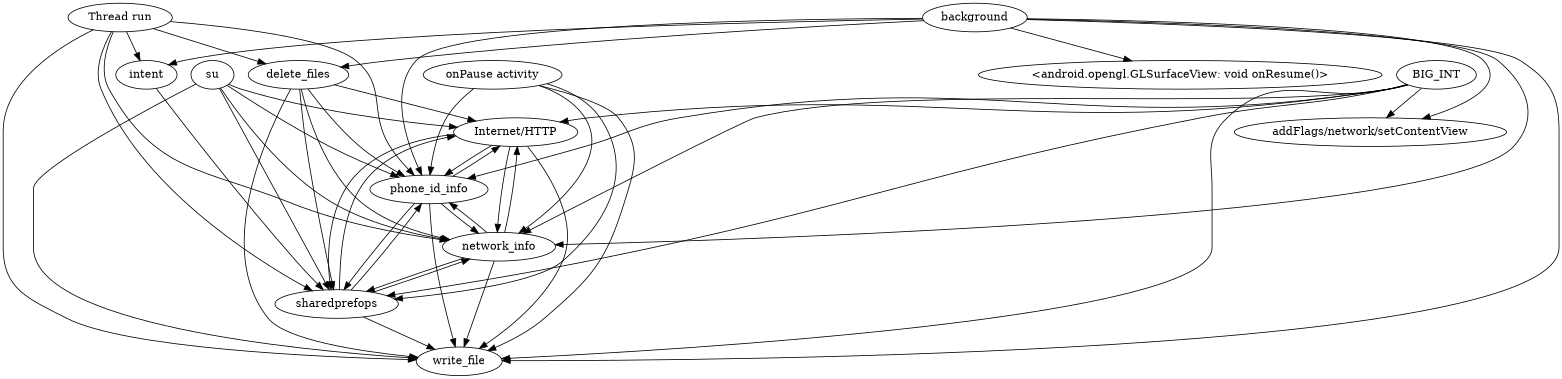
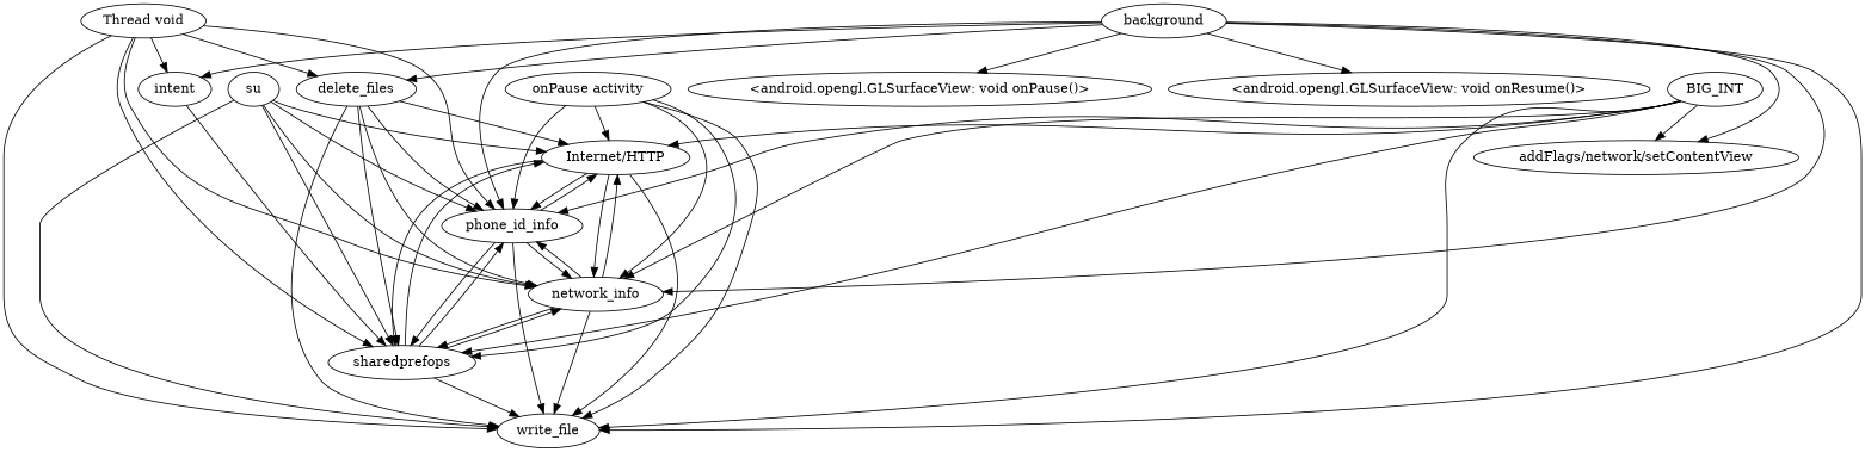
  strict digraph {
    "graph"="{}"
    node [domain=library type=merged]
    edge [deps="DATAFLOW-CALL-DATAFLOW-CALL" type=DEP]
    "Internet/HTTP"
    write_file
    phone_id_info
    sharedprefops
    network_info
    n6 [label="addFlags/network/setContentView"]
    su [type=CONST_STRING]
    intent
+   "<android.opengl.GLSurfaceView: void onPause()>" [type=SENSITIVE_METHOD]
    "<android.opengl.GLSurfaceView: void onResume()>" [type=SENSITIVE_METHOD]
    delete_files
    BIG_INT [type=CONST_INT]
    background [type=entrypoint]
-   "Thread run" [type=entrypoint]
+   "Thread run" [type=entrypoint label="Thread void"]
    n15 [label="onPause activity" type=entrypoint]
    "Internet/HTTP" -> write_file [deps=DATAFLOW]
    "Internet/HTTP" -> phone_id_info
    "Internet/HTTP" -> sharedprefops [deps="DATAFLOW-CALL-DATAFLOW-DATAFLOW-DATAFLOW"]
    "Internet/HTTP" -> network_info [deps="DATAFLOW-CALL-DATAFLOW-CALL-CALL"]
    phone_id_info -> "Internet/HTTP"
    phone_id_info -> write_file [deps="DATAFLOW-CALL-DATAFLOW-CALL-DATAFLOW"]
    phone_id_info -> sharedprefops [deps="DATAFLOW-CALL-DATAFLOW-DATAFLOW-DATAFLOW"]
    phone_id_info -> network_info [deps="DATAFLOW-CALL-CALL"]
    sharedprefops -> "Internet/HTTP" [deps="CALL-DATAFLOW-CALL"]
    sharedprefops -> write_file [deps="CALL-DATAFLOW-CALL-DATAFLOW"]
    sharedprefops -> phone_id_info [deps="CALL-CALL-CALL"]
    sharedprefops -> network_info [deps="CALL-CALL-CALL-CALL"]
    network_info -> "Internet/HTTP"
    network_info -> write_file [deps="DATAFLOW-CALL-DATAFLOW-CALL-DATAFLOW"]
    network_info -> phone_id_info [deps="DATAFLOW-DATAFLOW-CALL"]
    network_info -> sharedprefops [deps="DATAFLOW-CALL-DATAFLOW-DATAFLOW-DATAFLOW"]
    su -> "Internet/HTTP"
    su -> write_file [deps="DATAFLOW-CALL-DATAFLOW-CALL-DATAFLOW"]
    su -> phone_id_info [deps="DATAFLOW-CALL-CALL-CALL"]
    su -> sharedprefops [deps=DATAFLOW]
    su -> network_info [deps="DATAFLOW-CALL-CALL-CALL-CALL"]
    intent -> sharedprefops [deps="FROM_SENSITIVE_PARENT_TO_SENSITIVE_API-CALL-CALL-DATAFLOW-DATAFLOW-DATAFLOW"]
    delete_files -> "Internet/HTTP"
    delete_files -> write_file [deps="DATAFLOW-CALL-DATAFLOW-CALL-DATAFLOW"]
    delete_files -> phone_id_info [deps="DATAFLOW-CALL-DATAFLOW-DATAFLOW-CALL-CALL"]
    delete_files -> sharedprefops [deps="DATAFLOW-CALL-DATAFLOW-DATAFLOW-DATAFLOW"]
    delete_files -> network_info [deps="DATAFLOW-CALL-DATAFLOW-DATAFLOW-CALL-CALL-CALL"]
    BIG_INT -> "Internet/HTTP" [deps=DATAFLOW]
    BIG_INT -> write_file [deps="DATAFLOW-DATAFLOW"]
    BIG_INT -> phone_id_info [deps="DATAFLOW-DATAFLOW-CALL-DATAFLOW-CALL"]
    BIG_INT -> sharedprefops [deps="DATAFLOW-DATAFLOW-CALL-DATAFLOW-DATAFLOW-DATAFLOW"]
    BIG_INT -> network_info [deps="DATAFLOW-DATAFLOW-CALL-DATAFLOW-CALL-CALL"]
    BIG_INT -> n6 [deps=DATAFLOW]
    background -> write_file [deps="FROM_SENSITIVE_PARENT_TO_SENSITIVE_API-CALL-CALL-CALL"]
    background -> phone_id_info [deps="FROM_SENSITIVE_PARENT_TO_SENSITIVE_API-CALL-CALL-DATAFLOW-DATAFLOW-CALL-CALL"]
    background -> network_info [deps="FROM_SENSITIVE_PARENT_TO_SENSITIVE_API-CALL-CALL-DATAFLOW-DATAFLOW-CALL-CALL-CALL"]
    background -> n6 [deps=DOMINATE]
    background -> intent [deps="FROM_SENSITIVE_PARENT_TO_SENSITIVE_API-CALL-CALL"]
+   background -> "<android.opengl.GLSurfaceView: void onPause()>" [deps="FROM_SENSITIVE_PARENT_TO_SENSITIVE_API-CALL"]
    background -> "<android.opengl.GLSurfaceView: void onResume()>" [deps="FROM_SENSITIVE_PARENT_TO_SENSITIVE_API-CALL"]
    background -> delete_files [deps="FROM_SENSITIVE_PARENT_TO_SENSITIVE_API-CALL-CALL-CALL"]
    "Thread run" -> write_file [deps="FROM_SENSITIVE_PARENT_TO_SENSITIVE_API-CALL-CALL"]
    "Thread run" -> phone_id_info [deps="FROM_SENSITIVE_PARENT_TO_SENSITIVE_API-CALL-DATAFLOW-DATAFLOW-CALL-CALL"]
    "Thread run" -> sharedprefops [deps="FROM_SENSITIVE_PARENT_TO_SENSITIVE_API-CALL-CALL"]
    "Thread run" -> network_info [deps="FROM_SENSITIVE_PARENT_TO_SENSITIVE_API-CALL-DATAFLOW-DATAFLOW-CALL-CALL-CALL"]
    "Thread run" -> intent [deps="FROM_SENSITIVE_PARENT_TO_SENSITIVE_API-CALL"]
    "Thread run" -> delete_files [deps="FROM_SENSITIVE_PARENT_TO_SENSITIVE_API-CALL-CALL"]
+   n15 -> "Internet/HTTP" [deps="FROM_SENSITIVE_PARENT_TO_SENSITIVE_API-CALL-DATAFLOW-CALL"]
    n15 -> write_file [deps="FROM_SENSITIVE_PARENT_TO_SENSITIVE_API-CALL-DATAFLOW-CALL-DATAFLOW"]
    n15 -> phone_id_info [deps="FROM_SENSITIVE_PARENT_TO_SENSITIVE_API-CALL-DATAFLOW-DATAFLOW-CALL-CALL"]
    n15 -> sharedprefops [deps="FROM_SENSITIVE_PARENT_TO_SENSITIVE_API-CALL-DATAFLOW-DATAFLOW-DATAFLOW"]
    n15 -> network_info [deps="FROM_SENSITIVE_PARENT_TO_SENSITIVE_API-CALL-DATAFLOW-DATAFLOW-CALL-CALL-CALL"]
  }
